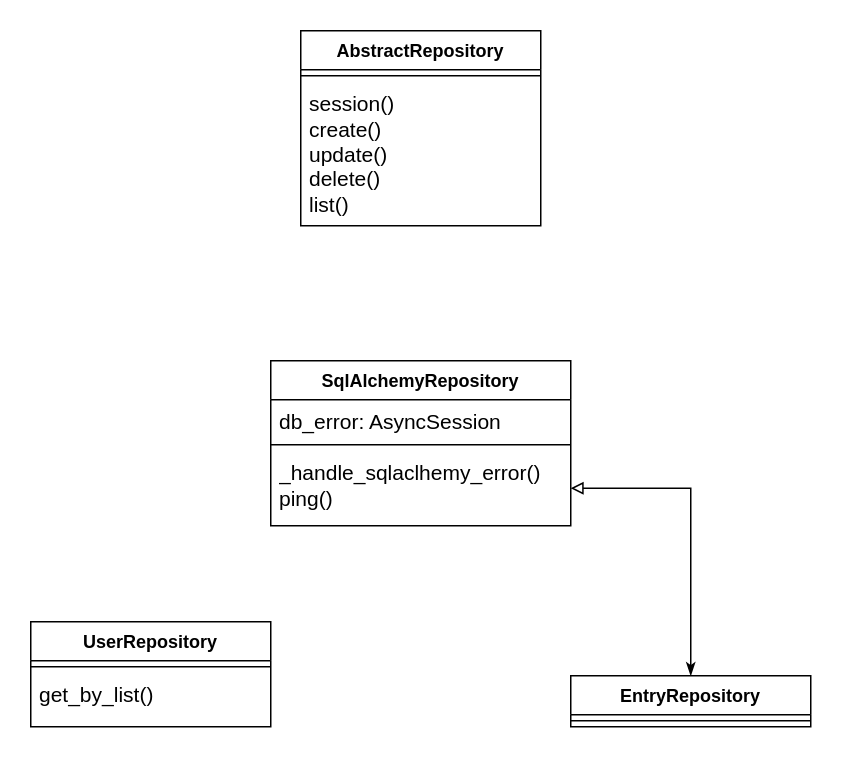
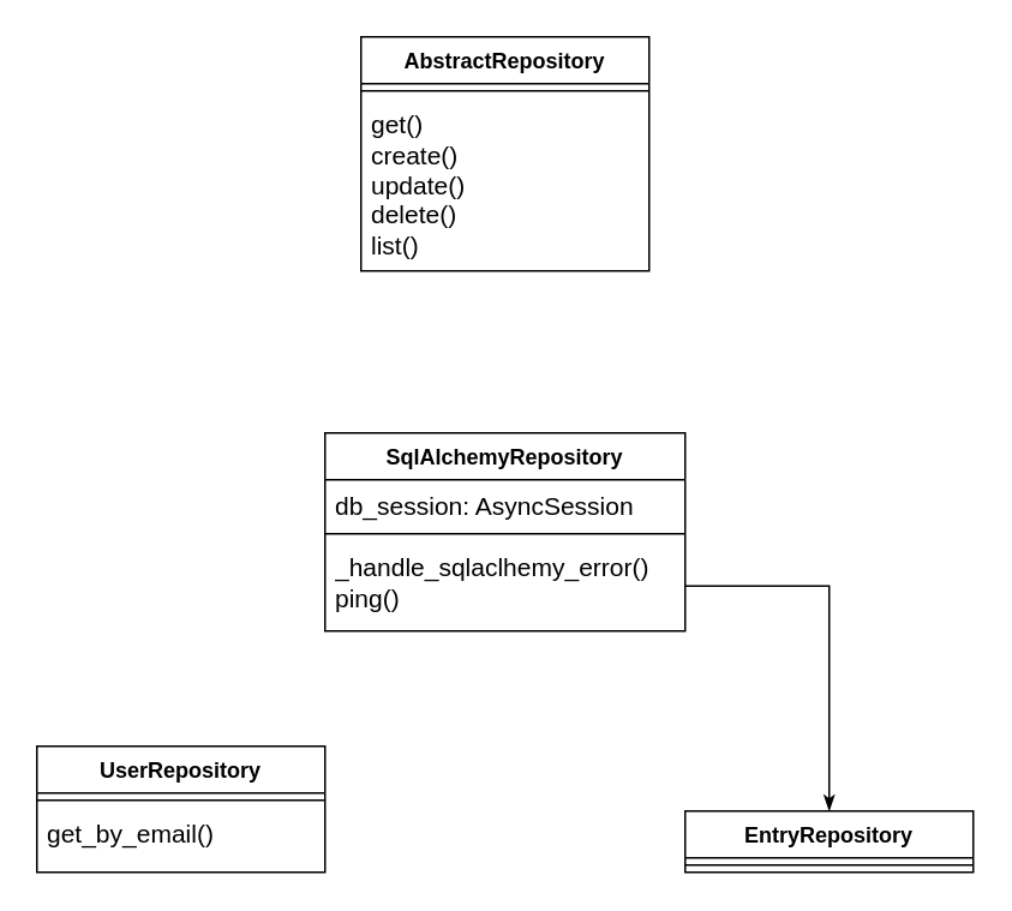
  <mxCell id="0" />
  <mxCell id="1" parent="0" />
  <mxCell id="2" value="AbstractRepository" style="swimlane;fontStyle=1;align=center;verticalAlign=top;childLayout=stackLayout;horizontal=1;startSize=26;horizontalStack=0;resizeParent=1;resizeParentMax=0;resizeLast=0;collapsible=1;marginBottom=0;whiteSpace=wrap;html=1;" parent="1" vertex="1"><mxGeometry x="200" y="20" width="160" height="130" as="geometry" /></mxCell>
  <mxCell id="3" value="" style="line;strokeWidth=1;fillColor=none;align=left;verticalAlign=middle;spacingTop=-1;spacingLeft=3;spacingRight=3;rotatable=0;labelPosition=right;points=[];portConstraint=eastwest;strokeColor=inherit;" parent="2" vertex="1"><mxGeometry y="26" width="160" height="8" as="geometry" /></mxCell>
- <mxCell id="4" value="&lt;font style=&quot;font-size: 14px;&quot;&gt;session()&lt;br&gt;create()&lt;br&gt;update()&lt;br&gt;delete()&lt;br&gt;list()&lt;/font&gt;" style="text;strokeColor=none;fillColor=none;align=left;verticalAlign=top;spacingLeft=4;spacingRight=4;overflow=hidden;rotatable=0;points=[[0,0.5],[1,0.5]];portConstraint=eastwest;whiteSpace=wrap;html=1;" parent="2" vertex="1"><mxGeometry y="34" width="160" height="96" as="geometry" /></mxCell>
+ <mxCell id="4" value="&lt;font style=&quot;font-size: 14px;&quot;&gt;get()&lt;br&gt;create()&lt;br&gt;update()&lt;br&gt;delete()&lt;br&gt;list()&lt;/font&gt;" style="text;strokeColor=none;fillColor=none;align=left;verticalAlign=top;spacingLeft=4;spacingRight=4;overflow=hidden;rotatable=0;points=[[0,0.5],[1,0.5]];portConstraint=eastwest;whiteSpace=wrap;html=1;" parent="2" vertex="1"><mxGeometry y="34" width="160" height="96" as="geometry" /></mxCell>
  <mxCell id="5" value="SqlAlchemyRepository" style="swimlane;fontStyle=1;align=center;verticalAlign=top;childLayout=stackLayout;horizontal=1;startSize=26;horizontalStack=0;resizeParent=1;resizeParentMax=0;resizeLast=0;collapsible=1;marginBottom=0;whiteSpace=wrap;html=1;" parent="1" vertex="1"><mxGeometry x="180" y="240" width="200" height="110" as="geometry" /></mxCell>
- <mxCell id="6" value="&lt;font style=&quot;font-size: 14px;&quot;&gt;db_error: AsyncSession&lt;/font&gt;" style="text;strokeColor=none;fillColor=none;align=left;verticalAlign=top;spacingLeft=4;spacingRight=4;overflow=hidden;rotatable=0;points=[[0,0.5],[1,0.5]];portConstraint=eastwest;whiteSpace=wrap;html=1;" parent="5" vertex="1"><mxGeometry y="26" width="200" height="26" as="geometry" /></mxCell>
+ <mxCell id="6" value="&lt;font style=&quot;font-size: 14px;&quot;&gt;db_session: AsyncSession&lt;/font&gt;" style="text;strokeColor=none;fillColor=none;align=left;verticalAlign=top;spacingLeft=4;spacingRight=4;overflow=hidden;rotatable=0;points=[[0,0.5],[1,0.5]];portConstraint=eastwest;whiteSpace=wrap;html=1;" parent="5" vertex="1"><mxGeometry y="26" width="200" height="26" as="geometry" /></mxCell>
  <mxCell id="7" value="" style="line;strokeWidth=1;fillColor=none;align=left;verticalAlign=middle;spacingTop=-1;spacingLeft=3;spacingRight=3;rotatable=0;labelPosition=right;points=[];portConstraint=eastwest;strokeColor=inherit;" parent="5" vertex="1"><mxGeometry y="52" width="200" height="8" as="geometry" /></mxCell>
  <mxCell id="8" value="&lt;font style=&quot;font-size: 14px;&quot;&gt;_handle_sqlaclhemy_error()&lt;br&gt;ping()&lt;/font&gt;" style="text;strokeColor=none;fillColor=none;align=left;verticalAlign=top;spacingLeft=4;spacingRight=4;overflow=hidden;rotatable=0;points=[[0,0.5],[1,0.5]];portConstraint=eastwest;whiteSpace=wrap;html=1;" parent="5" vertex="1"><mxGeometry y="60" width="200" height="50" as="geometry" /></mxCell>
  <mxCell id="9" value="UserRepository" style="swimlane;fontStyle=1;align=center;verticalAlign=top;childLayout=stackLayout;horizontal=1;startSize=26;horizontalStack=0;resizeParent=1;resizeParentMax=0;resizeLast=0;collapsible=1;marginBottom=0;whiteSpace=wrap;html=1;" parent="1" vertex="1"><mxGeometry x="20" y="414" width="160" height="70" as="geometry" /></mxCell>
  <mxCell id="10" value="" style="line;strokeWidth=1;fillColor=none;align=left;verticalAlign=middle;spacingTop=-1;spacingLeft=3;spacingRight=3;rotatable=0;labelPosition=right;points=[];portConstraint=eastwest;strokeColor=inherit;" parent="9" vertex="1"><mxGeometry y="26" width="160" height="8" as="geometry" /></mxCell>
- <mxCell id="11" value="&lt;font style=&quot;font-size: 14px;&quot;&gt;get_by_list()&lt;/font&gt;" style="text;strokeColor=none;fillColor=none;align=left;verticalAlign=top;spacingLeft=4;spacingRight=4;overflow=hidden;rotatable=0;points=[[0,0.5],[1,0.5]];portConstraint=eastwest;whiteSpace=wrap;html=1;" parent="9" vertex="1"><mxGeometry y="34" width="160" height="36" as="geometry" /></mxCell>
- <mxCell id="12" style="edgeStyle=orthogonalEdgeStyle;rounded=0;orthogonalLoop=1;jettySize=auto;html=1;exitX=0.5;exitY=0;exitDx=0;exitDy=0;entryX=1;entryY=0.5;entryDx=0;entryDy=0;startArrow=classicThin;startFill=1;endArrow=block;endFill=0;" parent="1" source="13" target="8" edge="1"><mxGeometry relative="1" as="geometry" /></mxCell>
+ <mxCell id="11" value="&lt;font style=&quot;font-size: 14px;&quot;&gt;get_by_email()&lt;/font&gt;" style="text;strokeColor=none;fillColor=none;align=left;verticalAlign=top;spacingLeft=4;spacingRight=4;overflow=hidden;rotatable=0;points=[[0,0.5],[1,0.5]];portConstraint=eastwest;whiteSpace=wrap;html=1;" parent="9" vertex="1"><mxGeometry y="34" width="160" height="36" as="geometry" /></mxCell>
+ <mxCell id="12" style="edgeStyle=orthogonalEdgeStyle;rounded=0;orthogonalLoop=1;jettySize=auto;html=1;exitX=0.5;exitY=0;exitDx=0;exitDy=0;entryX=1;entryY=0.5;entryDx=0;entryDy=0;startArrow=classicThin;startFill=1;endArrow=none;endFill=0;" parent="1" source="13" target="8" edge="1"><mxGeometry relative="1" as="geometry" /></mxCell>
  <mxCell id="13" value="EntryRepository" style="swimlane;fontStyle=1;align=center;verticalAlign=top;childLayout=stackLayout;horizontal=1;startSize=26;horizontalStack=0;resizeParent=1;resizeParentMax=0;resizeLast=0;collapsible=1;marginBottom=0;whiteSpace=wrap;html=1;" parent="1" vertex="1"><mxGeometry x="380" y="450" width="160" height="34" as="geometry" /></mxCell>
  <mxCell id="14" value="" style="line;strokeWidth=1;fillColor=none;align=left;verticalAlign=middle;spacingTop=-1;spacingLeft=3;spacingRight=3;rotatable=0;labelPosition=right;points=[];portConstraint=eastwest;strokeColor=inherit;" parent="13" vertex="1"><mxGeometry y="26" width="160" height="8" as="geometry" /></mxCell>
